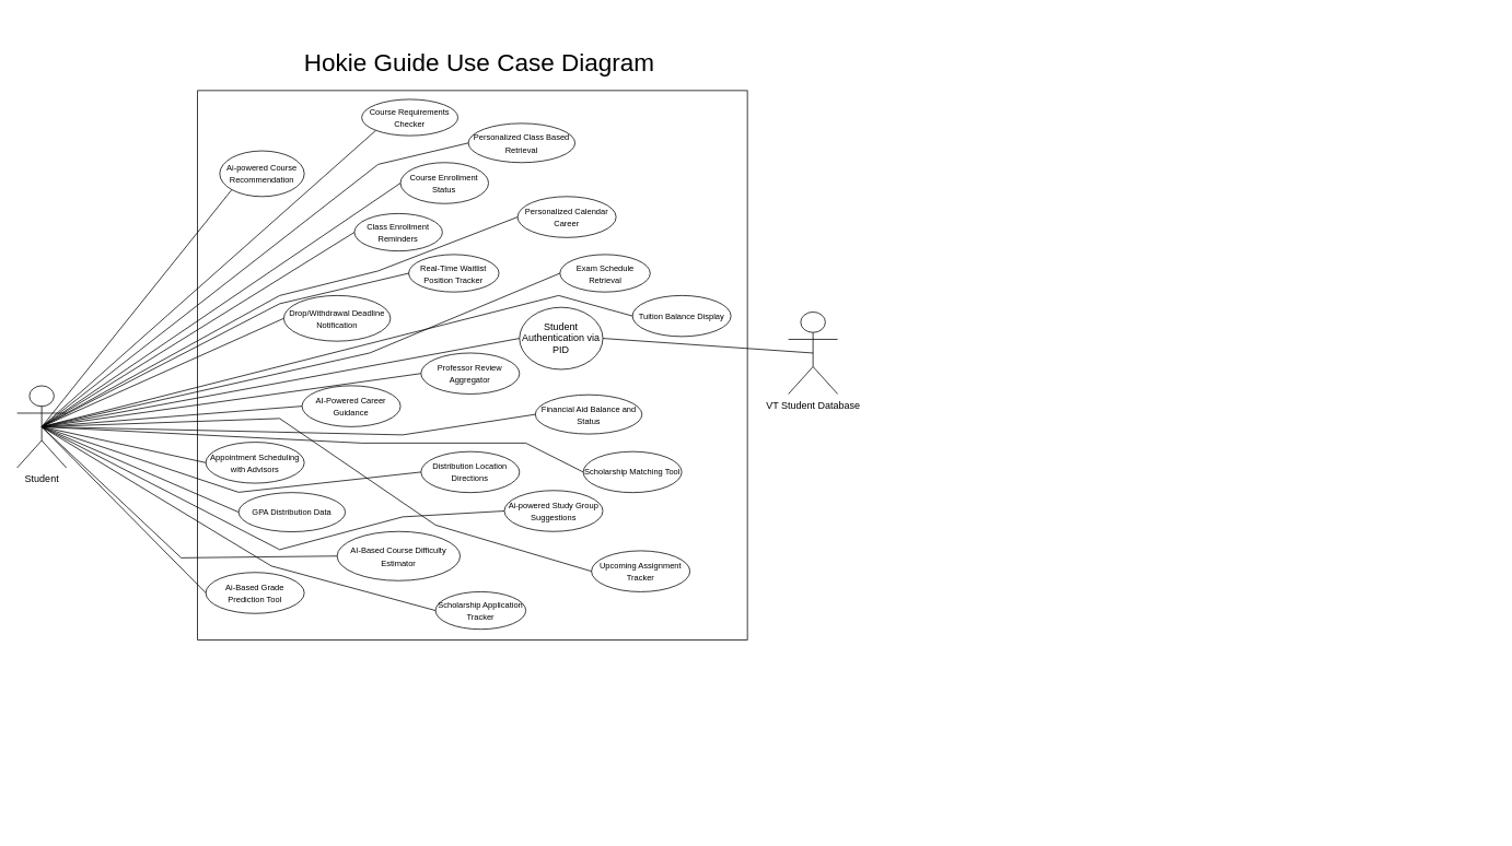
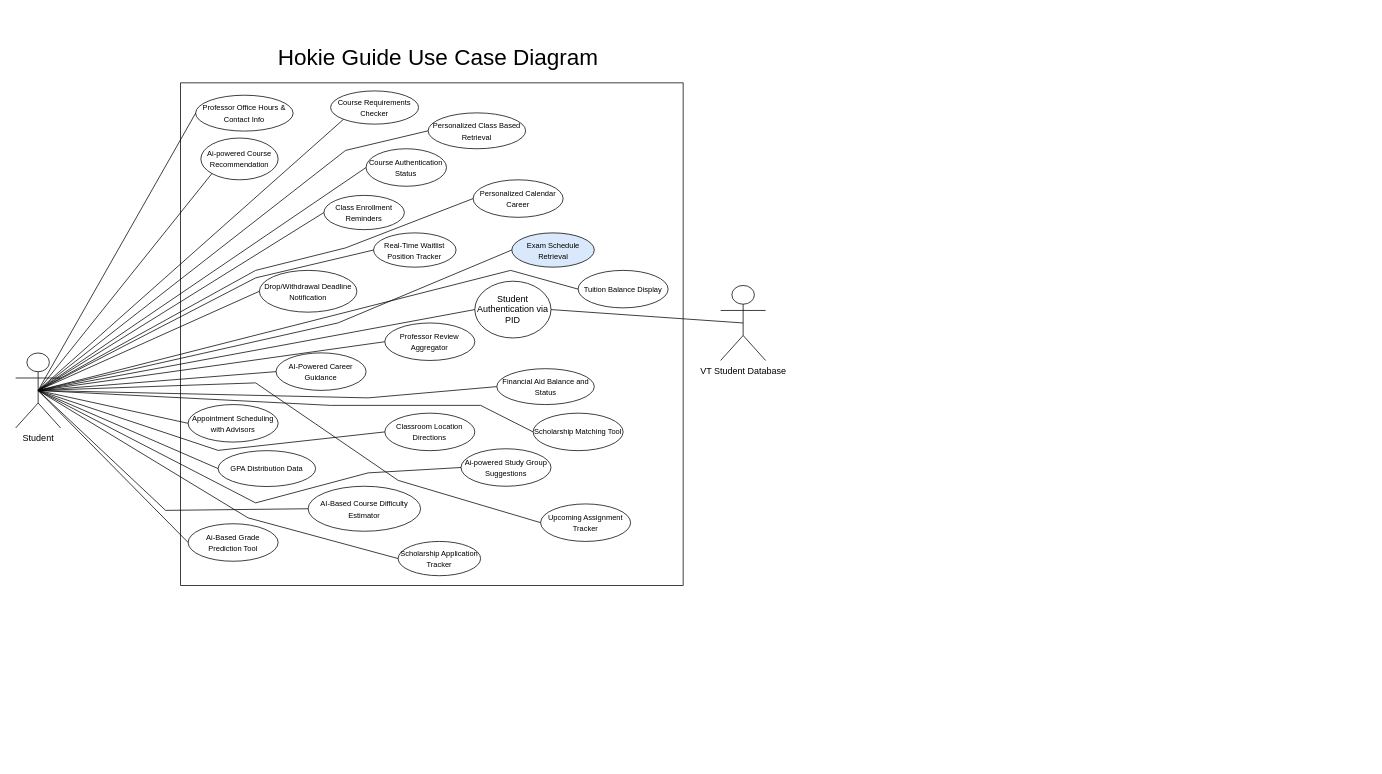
  <mxCell id="0" />
  <mxCell id="1" parent="0" />
  <mxCell id="2" value="Student" style="shape=umlActor;verticalLabelPosition=bottom;verticalAlign=top;html=1;outlineConnect=0;" parent="1" vertex="1"><mxGeometry x="20" y="470.15" width="60" height="100.03" as="geometry" /></mxCell>
  <mxCell id="3" value="" style="group" parent="1" vertex="1" connectable="0"><mxGeometry x="240" y="20" width="1580" height="990" as="geometry" /></mxCell>
  <mxCell id="4" value="" style="rounded=0;whiteSpace=wrap;html=1;" parent="3" vertex="1"><mxGeometry y="90" width="670" height="670" as="geometry" /></mxCell>
  <mxCell id="5" value="&lt;font style=&quot;font-size: 30px;&quot;&gt;Hokie Guide Use Case Diagram&lt;/font&gt;" style="text;html=1;align=center;verticalAlign=middle;whiteSpace=wrap;rounded=0;" parent="3" vertex="1"><mxGeometry x="127.27" y="10.73" width="433.1" height="90" as="geometry" /></mxCell>
  <mxCell id="6" value="&lt;font style=&quot;font-size: 12px;&quot;&gt;Student Authentication via PID&lt;/font&gt;" style="ellipse;whiteSpace=wrap;html=1;" parent="3" vertex="1"><mxGeometry x="392.27" y="354.43" width="101.57" height="75.71" as="geometry" /></mxCell>
  <mxCell id="7" value="" style="group;fontStyle=4" parent="3" vertex="1" connectable="0"><mxGeometry x="26.97" y="163.56" width="103.03" height="55.71" as="geometry" /></mxCell>
  <mxCell id="8" value="" style="group" parent="7" vertex="1" connectable="0"><mxGeometry width="103.03" height="55.71" as="geometry" /></mxCell>
  <mxCell id="9" value="&lt;font style=&quot;font-size: 10px;&quot;&gt;Ai-powered Course Recommendation&lt;/font&gt;" style="ellipse;whiteSpace=wrap;html=1;" parent="8" vertex="1"><mxGeometry width="103.03" height="55.71" as="geometry" /></mxCell>
  <mxCell id="10" value="&lt;font style=&quot;font-size: 10px;&quot;&gt;Course Requirements Checker&lt;/font&gt;" style="ellipse;whiteSpace=wrap;html=1;" parent="3" vertex="1"><mxGeometry x="200" y="100.73" width="117.27" height="44.27" as="geometry" /></mxCell>
- <mxCell id="11" value="&lt;font style=&quot;font-size: 10px;&quot;&gt;Course Enrollment Status&lt;/font&gt;" style="ellipse;whiteSpace=wrap;html=1;" parent="3" vertex="1"><mxGeometry x="247.27" y="177.84" width="107.27" height="50" as="geometry" /></mxCell>
+ <mxCell id="11" value="&lt;font style=&quot;font-size: 10px;&quot;&gt;Course Authentication Status&lt;/font&gt;" style="ellipse;whiteSpace=wrap;html=1;" parent="3" vertex="1"><mxGeometry x="247.27" y="177.84" width="107.27" height="50" as="geometry" /></mxCell>
  <mxCell id="12" value="&lt;font style=&quot;font-size: 10px;&quot;&gt;Class Enrollment Reminders&lt;/font&gt;" style="ellipse;whiteSpace=wrap;html=1;" parent="3" vertex="1"><mxGeometry x="191.06" y="240" width="107.27" height="45.71" as="geometry" /></mxCell>
  <mxCell id="13" value="&lt;font style=&quot;font-size: 10px;&quot;&gt;Real-Time Waitlist Position Tracker&lt;/font&gt;" style="ellipse;whiteSpace=wrap;html=1;" parent="3" vertex="1"><mxGeometry x="257.27" y="290" width="110" height="45.71" as="geometry" /></mxCell>
  <mxCell id="14" value="&lt;font style=&quot;font-size: 10px;&quot;&gt;Drop/Withdrawal Deadline Notification&lt;/font&gt;" style="ellipse;whiteSpace=wrap;html=1;" parent="3" vertex="1"><mxGeometry x="105" y="340" width="130" height="55.71" as="geometry" /></mxCell>
  <mxCell id="15" value="&lt;font style=&quot;font-size: 10px;&quot;&gt;Personalized Class Based Retrieval&lt;/font&gt;" style="ellipse;whiteSpace=wrap;html=1;" parent="3" vertex="1"><mxGeometry x="330" y="130" width="130" height="47.84" as="geometry" /></mxCell>
  <mxCell id="16" value="&lt;font style=&quot;font-size: 10px;&quot;&gt;Personalized Calendar Career&lt;/font&gt;" style="ellipse;whiteSpace=wrap;html=1;" parent="3" vertex="1"><mxGeometry x="390" y="219.27" width="120" height="49.99" as="geometry" /></mxCell>
- <mxCell id="17" value="&lt;font style=&quot;font-size: 10px;&quot;&gt;Exam Schedule Retrieval&lt;/font&gt;" style="ellipse;whiteSpace=wrap;html=1;" parent="3" vertex="1"><mxGeometry x="441.57" y="290.0" width="110" height="45.71" as="geometry" /></mxCell>
+ <mxCell id="17" value="&lt;font style=&quot;font-size: 10px;&quot;&gt;Exam Schedule Retrieval&lt;/font&gt;" style="ellipse;whiteSpace=wrap;html=1;fillColor=#dae8fc;" parent="3" vertex="1"><mxGeometry x="441.57" y="290.0" width="110" height="45.71" as="geometry" /></mxCell>
  <mxCell id="18" value="&lt;font style=&quot;font-size: 10px;&quot;&gt;Upcoming Assignment Tracker&lt;/font&gt;" style="ellipse;whiteSpace=wrap;html=1;" parent="3" vertex="1"><mxGeometry x="480" y="651.41" width="120" height="50" as="geometry" /></mxCell>
- <mxCell id="19" value="&lt;font style=&quot;font-size: 10px;&quot;&gt;Financial Aid Balance and Status&lt;/font&gt;" style="ellipse;whiteSpace=wrap;html=1;" parent="3" vertex="1"><mxGeometry x="411.57" y="461.08" width="130" height="47.84" as="geometry" /></mxCell>
+ <mxCell id="19" value="&lt;font style=&quot;font-size: 10px;&quot;&gt;Financial Aid Balance and Status&lt;/font&gt;" style="ellipse;whiteSpace=wrap;html=1;" parent="3" vertex="1"><mxGeometry x="421.57" y="471.08" width="130" height="47.84" as="geometry" /></mxCell>
  <mxCell id="20" value="&lt;font style=&quot;font-size: 10px;&quot;&gt;Tuition Balance Display&lt;/font&gt;" style="ellipse;whiteSpace=wrap;html=1;" parent="3" vertex="1"><mxGeometry x="530" y="340.0" width="120" height="49.99" as="geometry" /></mxCell>
  <mxCell id="21" value="&lt;font style=&quot;font-size: 10px;&quot;&gt;Scholarship Application Tracker&lt;/font&gt;" style="ellipse;whiteSpace=wrap;html=1;" parent="3" vertex="1"><mxGeometry x="290" y="701.41" width="110" height="45.71" as="geometry" /></mxCell>
  <mxCell id="22" value="&lt;font style=&quot;font-size: 10px;&quot;&gt;Scholarship Matching Tool&lt;/font&gt;" style="ellipse;whiteSpace=wrap;html=1;" parent="3" vertex="1"><mxGeometry x="470" y="530.38" width="120" height="50" as="geometry" /></mxCell>
  <mxCell id="23" value="&lt;font style=&quot;font-size: 10px;&quot;&gt;GPA Distribution Data&lt;/font&gt;" style="ellipse;whiteSpace=wrap;html=1;" parent="3" vertex="1"><mxGeometry x="50.0" y="580.37" width="130" height="47.84" as="geometry" /></mxCell>
  <mxCell id="24" value="&lt;font style=&quot;font-size: 10px;&quot;&gt;AI-Based Course Difficulty Estimator&lt;/font&gt;" style="ellipse;whiteSpace=wrap;html=1;" parent="3" vertex="1"><mxGeometry x="170" y="627.84" width="150" height="60" as="geometry" /></mxCell>
  <mxCell id="25" value="&lt;font style=&quot;font-size: 10px;&quot;&gt;Ai-Based Grade Prediction Tool&lt;/font&gt;" style="ellipse;whiteSpace=wrap;html=1;" parent="3" vertex="1"><mxGeometry x="10.0" y="677.83" width="120" height="50" as="geometry" /></mxCell>
+ <mxCell id="26" value="&lt;font style=&quot;font-size: 10px;&quot;&gt;Professor Office Hours &amp;amp; Contact Info&lt;/font&gt;" style="ellipse;whiteSpace=wrap;html=1;" parent="3" vertex="1"><mxGeometry x="20.0" y="106.45" width="130" height="47.84" as="geometry" /></mxCell>
  <mxCell id="27" value="&lt;font style=&quot;font-size: 10px;&quot;&gt;Professor Review Aggregator&lt;/font&gt;" style="ellipse;whiteSpace=wrap;html=1;" parent="3" vertex="1"><mxGeometry x="272.27" y="410.15" width="120" height="49.99" as="geometry" /></mxCell>
  <mxCell id="28" value="&lt;font style=&quot;font-size: 10px;&quot;&gt;Appointment Scheduling with Advisors&lt;/font&gt;" style="ellipse;whiteSpace=wrap;html=1;" parent="3" vertex="1"><mxGeometry x="10.0" y="518.92" width="120" height="50" as="geometry" /></mxCell>
- <mxCell id="29" value="&lt;font style=&quot;font-size: 10px;&quot;&gt;Distribution Location Directions&lt;/font&gt;" style="ellipse;whiteSpace=wrap;html=1;" parent="3" vertex="1"><mxGeometry x="272.27" y="530.38" width="120" height="49.99" as="geometry" /></mxCell>
+ <mxCell id="29" value="&lt;font style=&quot;font-size: 10px;&quot;&gt;Classroom Location Directions&lt;/font&gt;" style="ellipse;whiteSpace=wrap;html=1;" parent="3" vertex="1"><mxGeometry x="272.27" y="530.38" width="120" height="49.99" as="geometry" /></mxCell>
  <mxCell id="30" value="&lt;font style=&quot;font-size: 10px;&quot;&gt;AI-Powered Career Guidance&lt;/font&gt;" style="ellipse;whiteSpace=wrap;html=1;" parent="3" vertex="1"><mxGeometry x="127.27" y="450.0" width="120" height="50" as="geometry" /></mxCell>
  <mxCell id="31" value="&lt;font style=&quot;font-size: 10px;&quot;&gt;Ai-powered Study Group Suggestions&lt;/font&gt;" style="ellipse;whiteSpace=wrap;html=1;" parent="3" vertex="1"><mxGeometry x="373.84" y="577.85" width="120" height="49.99" as="geometry" /></mxCell>
  <mxCell id="32" value="VT Student Database" style="shape=umlActor;verticalLabelPosition=bottom;verticalAlign=top;html=1;outlineConnect=0;" vertex="1" parent="3"><mxGeometry x="720" y="360.11" width="60" height="100.03" as="geometry" /></mxCell>
  <mxCell id="33" style="rounded=0;orthogonalLoop=1;jettySize=auto;html=1;exitX=1;exitY=0.5;exitDx=0;exitDy=0;entryX=0.5;entryY=0.5;entryDx=0;entryDy=0;entryPerimeter=0;endArrow=none;endFill=0;" edge="1" parent="3" source="6" target="32"><mxGeometry relative="1" as="geometry" /></mxCell>
  <mxCell id="34" value="" style="endArrow=none;html=1;rounded=0;entryX=0;entryY=0.5;entryDx=0;entryDy=0;exitX=0.5;exitY=0.5;exitDx=0;exitDy=0;endFill=0;exitPerimeter=0;" parent="1" source="2" target="6" edge="1"><mxGeometry width="50" height="50" relative="1" as="geometry"><mxPoint x="-120" y="480" as="sourcePoint" /><mxPoint x="149.091" y="522.857" as="targetPoint" /></mxGeometry></mxCell>
+ <mxCell id="35" value="" style="endArrow=none;html=1;rounded=0;entryX=0;entryY=0.5;entryDx=0;entryDy=0;exitX=0.5;exitY=0.5;exitDx=0;exitDy=0;endFill=0;exitPerimeter=0;" edge="1" parent="1" source="2" target="26"><mxGeometry width="50" height="50" relative="1" as="geometry"><mxPoint x="-320" y="530" as="sourcePoint" /><mxPoint x="186" y="488" as="targetPoint" /></mxGeometry></mxCell>
  <mxCell id="36" value="" style="endArrow=none;html=1;rounded=0;entryX=0;entryY=1;entryDx=0;entryDy=0;endFill=0;exitX=0.5;exitY=0.5;exitDx=0;exitDy=0;exitPerimeter=0;" parent="1" source="2" target="10" edge="1"><mxGeometry width="50" height="50" relative="1" as="geometry"><mxPoint x="-320" y="520" as="sourcePoint" /><mxPoint x="334.2" y="364.29" as="targetPoint" /></mxGeometry></mxCell>
  <mxCell id="37" value="" style="endArrow=none;html=1;rounded=0;entryX=0;entryY=0.5;entryDx=0;entryDy=0;endFill=0;exitX=0.5;exitY=0.5;exitDx=0;exitDy=0;exitPerimeter=0;" parent="1" source="2" target="11" edge="1"><mxGeometry width="50" height="50" relative="1" as="geometry"><mxPoint x="78.439" y="316.115" as="sourcePoint" /><mxPoint x="210" y="268" as="targetPoint" /></mxGeometry></mxCell>
  <mxCell id="38" value="" style="endArrow=none;html=1;rounded=0;entryX=0;entryY=0.5;entryDx=0;entryDy=0;endFill=0;exitX=0.5;exitY=0.5;exitDx=0;exitDy=0;exitPerimeter=0;" parent="1" source="2" target="12" edge="1"><mxGeometry width="50" height="50" relative="1" as="geometry"><mxPoint x="79.404" y="332.641" as="sourcePoint" /><mxPoint x="220" y="278" as="targetPoint" /></mxGeometry></mxCell>
  <mxCell id="39" value="" style="endArrow=none;html=1;rounded=0;entryX=0;entryY=0.5;entryDx=0;entryDy=0;endFill=0;exitX=0.5;exitY=0.5;exitDx=0;exitDy=0;exitPerimeter=0;" parent="1" source="2" target="14" edge="1"><mxGeometry width="50" height="50" relative="1" as="geometry"><mxPoint x="63.017" y="348.478" as="sourcePoint" /><mxPoint x="240" y="298" as="targetPoint" /></mxGeometry></mxCell>
  <mxCell id="40" value="" style="endArrow=none;html=1;rounded=0;entryX=0;entryY=0.5;entryDx=0;entryDy=0;endFill=0;exitX=0.5;exitY=0.5;exitDx=0;exitDy=0;exitPerimeter=0;" parent="1" source="2" target="13" edge="1"><mxGeometry width="50" height="50" relative="1" as="geometry"><mxPoint x="47.201" y="354.377" as="sourcePoint" /><mxPoint x="230" y="288" as="targetPoint" /><Array as="points"><mxPoint x="340" y="370" /></Array></mxGeometry></mxCell>
  <mxCell id="41" value="" style="endArrow=none;html=1;rounded=0;entryX=0;entryY=1;entryDx=0;entryDy=0;endFill=0;exitX=0.5;exitY=0.5;exitDx=0;exitDy=0;exitPerimeter=0;" parent="1" source="2" target="9" edge="1"><mxGeometry width="50" height="50" relative="1" as="geometry"><mxPoint x="-420" y="525.72" as="sourcePoint" /><mxPoint x="-85.8" y="278.58" as="targetPoint" /></mxGeometry></mxCell>
  <mxCell id="42" value="" style="endArrow=none;html=1;rounded=0;entryX=0;entryY=0.5;entryDx=0;entryDy=0;endFill=0;exitX=0.5;exitY=0.5;exitDx=0;exitDy=0;exitPerimeter=0;" edge="1" parent="1" source="2" target="27"><mxGeometry width="50" height="50" relative="1" as="geometry"><mxPoint x="60" y="530" as="sourcePoint" /><mxPoint x="270" y="452" as="targetPoint" /></mxGeometry></mxCell>
  <mxCell id="43" value="" style="endArrow=none;html=1;rounded=0;entryX=0;entryY=0.5;entryDx=0;entryDy=0;endFill=0;exitX=0.5;exitY=0.5;exitDx=0;exitDy=0;exitPerimeter=0;" edge="1" parent="1" source="2" target="30"><mxGeometry width="50" height="50" relative="1" as="geometry"><mxPoint x="60" y="530" as="sourcePoint" /><mxPoint x="320" y="525" as="targetPoint" /></mxGeometry></mxCell>
  <mxCell id="44" value="" style="endArrow=none;html=1;rounded=0;entryX=0;entryY=0.5;entryDx=0;entryDy=0;endFill=0;exitX=0.5;exitY=0.5;exitDx=0;exitDy=0;exitPerimeter=0;" edge="1" parent="1" source="2" target="15"><mxGeometry width="50" height="50" relative="1" as="geometry"><mxPoint x="60" y="530" as="sourcePoint" /><mxPoint x="427" y="209" as="targetPoint" /><Array as="points"><mxPoint x="460" y="200" /></Array></mxGeometry></mxCell>
  <mxCell id="45" value="" style="endArrow=none;html=1;rounded=0;entryX=0;entryY=0.5;entryDx=0;entryDy=0;endFill=0;exitX=0.5;exitY=0.5;exitDx=0;exitDy=0;exitPerimeter=0;" edge="1" parent="1" source="2" target="16"><mxGeometry width="50" height="50" relative="1" as="geometry"><mxPoint x="60" y="530" as="sourcePoint" /><mxPoint x="401" y="333" as="targetPoint" /><Array as="points"><mxPoint x="340" y="360" /><mxPoint x="460" y="330" /></Array></mxGeometry></mxCell>
  <mxCell id="46" value="" style="endArrow=none;html=1;rounded=0;entryX=0;entryY=0.5;entryDx=0;entryDy=0;endFill=0;exitX=0.5;exitY=0.5;exitDx=0;exitDy=0;exitPerimeter=0;" edge="1" parent="1" source="2" target="17"><mxGeometry width="50" height="50" relative="1" as="geometry"><mxPoint x="60" y="530" as="sourcePoint" /><mxPoint x="270" y="452" as="targetPoint" /><Array as="points"><mxPoint x="450" y="430" /></Array></mxGeometry></mxCell>
  <mxCell id="47" value="" style="endArrow=none;html=1;rounded=0;entryX=0;entryY=0.5;entryDx=0;entryDy=0;endFill=0;exitX=0.5;exitY=0.5;exitDx=0;exitDy=0;exitPerimeter=0;" edge="1" parent="1" source="2" target="28"><mxGeometry width="50" height="50" relative="1" as="geometry"><mxPoint x="60" y="530" as="sourcePoint" /><mxPoint x="337" y="545" as="targetPoint" /></mxGeometry></mxCell>
  <mxCell id="48" value="" style="endArrow=none;html=1;rounded=0;entryX=0;entryY=0.5;entryDx=0;entryDy=0;endFill=0;exitX=0.5;exitY=0.5;exitDx=0;exitDy=0;exitPerimeter=0;" edge="1" parent="1" source="2" target="23"><mxGeometry width="50" height="50" relative="1" as="geometry"><mxPoint x="60" y="530" as="sourcePoint" /><mxPoint x="260" y="605" as="targetPoint" /></mxGeometry></mxCell>
  <mxCell id="49" value="" style="endArrow=none;html=1;rounded=0;entryX=0;entryY=0.5;entryDx=0;entryDy=0;endFill=0;exitX=0.5;exitY=0.5;exitDx=0;exitDy=0;exitPerimeter=0;" edge="1" parent="1" source="2" target="25"><mxGeometry width="50" height="50" relative="1" as="geometry"><mxPoint x="70" y="540" as="sourcePoint" /><mxPoint x="270" y="615" as="targetPoint" /></mxGeometry></mxCell>
  <mxCell id="50" value="" style="endArrow=none;html=1;rounded=0;entryX=0;entryY=0.5;entryDx=0;entryDy=0;endFill=0;exitX=0.5;exitY=0.5;exitDx=0;exitDy=0;exitPerimeter=0;" edge="1" parent="1" source="2" target="24"><mxGeometry width="50" height="50" relative="1" as="geometry"><mxPoint x="80" y="550" as="sourcePoint" /><mxPoint x="280" y="625" as="targetPoint" /><Array as="points"><mxPoint x="220" y="680" /></Array></mxGeometry></mxCell>
  <mxCell id="51" value="" style="endArrow=none;html=1;rounded=0;entryX=0;entryY=0.5;entryDx=0;entryDy=0;endFill=0;exitX=0.5;exitY=0.5;exitDx=0;exitDy=0;exitPerimeter=0;" edge="1" parent="1" source="2" target="29"><mxGeometry width="50" height="50" relative="1" as="geometry"><mxPoint x="90" y="560" as="sourcePoint" /><mxPoint x="290" y="635" as="targetPoint" /><Array as="points"><mxPoint x="290" y="600" /></Array></mxGeometry></mxCell>
  <mxCell id="52" value="" style="endArrow=none;html=1;rounded=0;entryX=0;entryY=0.5;entryDx=0;entryDy=0;endFill=0;exitX=0.5;exitY=0.5;exitDx=0;exitDy=0;exitPerimeter=0;" edge="1" parent="1" source="2" target="31"><mxGeometry width="50" height="50" relative="1" as="geometry"><mxPoint x="100" y="570" as="sourcePoint" /><mxPoint x="300" y="645" as="targetPoint" /><Array as="points"><mxPoint x="340" y="670" /><mxPoint x="490" y="630" /></Array></mxGeometry></mxCell>
  <mxCell id="53" value="" style="endArrow=none;html=1;rounded=0;entryX=0;entryY=0.5;entryDx=0;entryDy=0;endFill=0;exitX=0.5;exitY=0.5;exitDx=0;exitDy=0;exitPerimeter=0;" edge="1" parent="1" source="2" target="21"><mxGeometry width="50" height="50" relative="1" as="geometry"><mxPoint x="110" y="580" as="sourcePoint" /><mxPoint x="310" y="655" as="targetPoint" /><Array as="points"><mxPoint x="330" y="690" /></Array></mxGeometry></mxCell>
  <mxCell id="54" value="" style="endArrow=none;html=1;rounded=0;entryX=0;entryY=0.5;entryDx=0;entryDy=0;endFill=0;exitX=0.5;exitY=0.5;exitDx=0;exitDy=0;exitPerimeter=0;" edge="1" parent="1" source="2" target="19"><mxGeometry width="50" height="50" relative="1" as="geometry"><mxPoint x="120" y="590" as="sourcePoint" /><mxPoint x="320" y="665" as="targetPoint" /><Array as="points"><mxPoint x="490" y="530" /></Array></mxGeometry></mxCell>
  <mxCell id="55" value="" style="endArrow=none;html=1;rounded=0;entryX=0;entryY=0.5;entryDx=0;entryDy=0;endFill=0;exitX=0.5;exitY=0.5;exitDx=0;exitDy=0;exitPerimeter=0;" edge="1" parent="1" source="2" target="22"><mxGeometry width="50" height="50" relative="1" as="geometry"><mxPoint x="130" y="600" as="sourcePoint" /><mxPoint x="330" y="675" as="targetPoint" /><Array as="points"><mxPoint x="440" y="540" /><mxPoint x="640" y="540" /></Array></mxGeometry></mxCell>
  <mxCell id="56" value="" style="endArrow=none;html=1;rounded=0;entryX=0;entryY=0.5;entryDx=0;entryDy=0;endFill=0;exitX=0.5;exitY=0.5;exitDx=0;exitDy=0;exitPerimeter=0;" edge="1" parent="1" source="2" target="20"><mxGeometry width="50" height="50" relative="1" as="geometry"><mxPoint x="140" y="610" as="sourcePoint" /><mxPoint x="340" y="685" as="targetPoint" /><Array as="points"><mxPoint x="680" y="360" /></Array></mxGeometry></mxCell>
  <mxCell id="57" value="" style="endArrow=none;html=1;rounded=0;entryX=0;entryY=0.5;entryDx=0;entryDy=0;endFill=0;exitX=0.5;exitY=0.5;exitDx=0;exitDy=0;exitPerimeter=0;" edge="1" parent="1" source="2" target="18"><mxGeometry width="50" height="50" relative="1" as="geometry"><mxPoint x="150" y="620" as="sourcePoint" /><mxPoint x="350" y="695" as="targetPoint" /><Array as="points"><mxPoint x="340" y="510" /><mxPoint x="530" y="640" /></Array></mxGeometry></mxCell>
